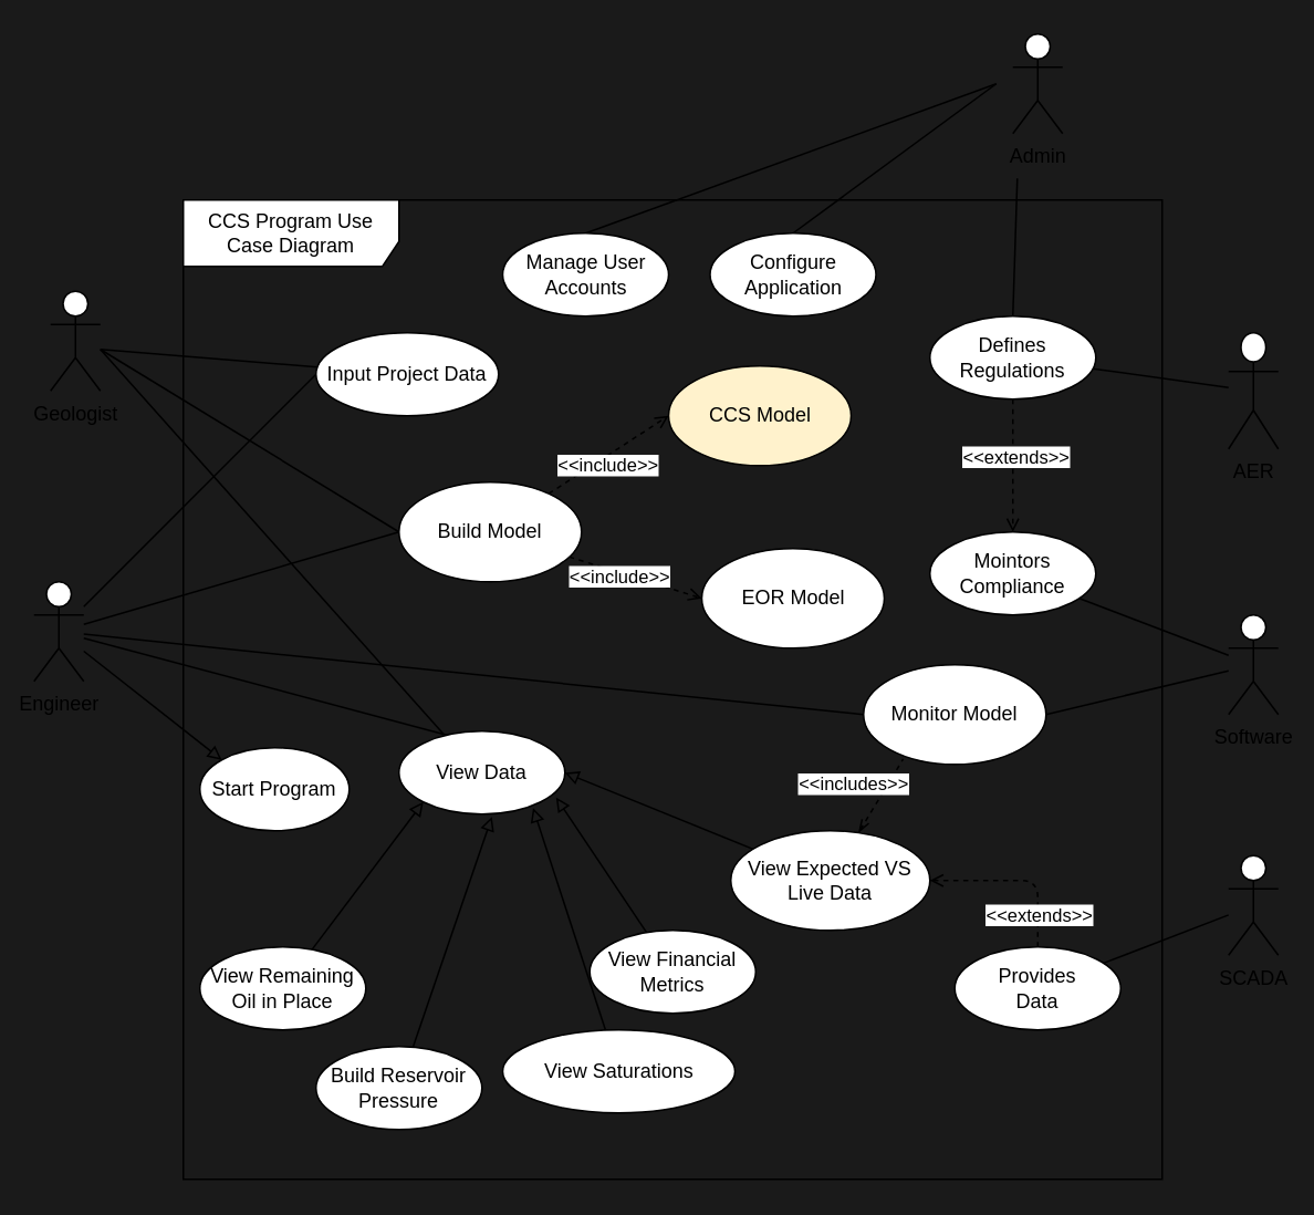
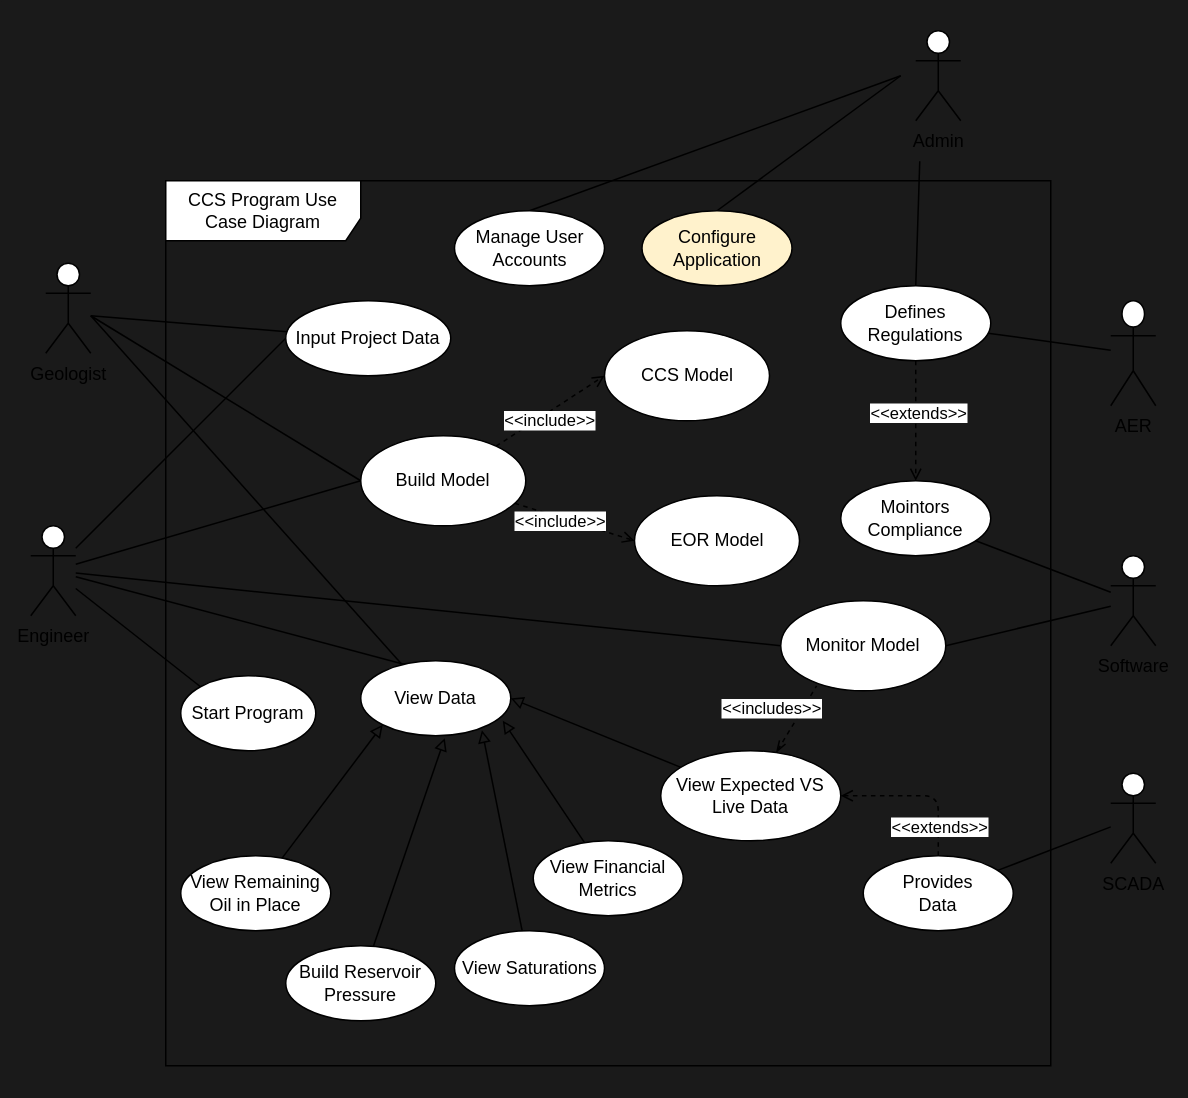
  <mxCell id="0" />
  <mxCell id="1" parent="0" />
  <mxCell id="2" value="CCS Program Use Case Diagram" style="shape=umlFrame;whiteSpace=wrap;html=1;width=130;height=40;" vertex="1" parent="1"><mxGeometry x="110" y="120" width="590" height="590" as="geometry" /></mxCell>
  <mxCell id="3" style="edgeStyle=none;html=1;entryX=0;entryY=0.5;entryDx=0;entryDy=0;endArrow=none;endFill=0;" parent="1" source="8" target="17" edge="1"><mxGeometry relative="1" as="geometry"><mxPoint x="-90" y="370" as="sourcePoint" /><mxPoint x="180" y="230" as="targetPoint" /></mxGeometry></mxCell>
  <mxCell id="4" style="edgeStyle=none;html=1;entryX=0;entryY=0.5;entryDx=0;entryDy=0;endArrow=none;endFill=0;" parent="1" source="8" target="29" edge="1"><mxGeometry relative="1" as="geometry" /></mxCell>
  <mxCell id="5" style="edgeStyle=none;html=1;entryX=0.293;entryY=0.05;entryDx=0;entryDy=0;entryPerimeter=0;endArrow=none;endFill=0;" parent="1" source="8" target="32" edge="1"><mxGeometry relative="1" as="geometry" /></mxCell>
  <mxCell id="6" style="edgeStyle=none;html=1;entryX=0;entryY=0.5;entryDx=0;entryDy=0;endArrow=none;endFill=0;" parent="1" source="8" target="39" edge="1"><mxGeometry relative="1" as="geometry"><mxPoint x="220" y="410" as="targetPoint" /></mxGeometry></mxCell>
- <mxCell id="7" style="edgeStyle=none;html=1;entryX=0;entryY=0;entryDx=0;entryDy=0;startArrow=none;startFill=0;endArrow=block;endFill=0;" edge="1" parent="1" source="8" target="55"><mxGeometry relative="1" as="geometry" /></mxCell>
+ <mxCell id="7" style="edgeStyle=none;html=1;entryX=0;entryY=0;entryDx=0;entryDy=0;startArrow=none;startFill=0;endArrow=none;endFill=0;" edge="1" parent="1" source="8" target="55"><mxGeometry relative="1" as="geometry" /></mxCell>
  <mxCell id="8" value="Engineer" style="shape=umlActor;verticalLabelPosition=bottom;verticalAlign=top;html=1;outlineConnect=0;" parent="1" vertex="1"><mxGeometry x="20" y="350" width="30" height="60" as="geometry" /></mxCell>
  <mxCell id="9" style="edgeStyle=none;html=1;entryX=0.5;entryY=0;entryDx=0;entryDy=0;endArrow=none;endFill=0;" parent="1" target="20" edge="1"><mxGeometry relative="1" as="geometry"><mxPoint x="600" y="50" as="sourcePoint" /></mxGeometry></mxCell>
  <mxCell id="10" style="edgeStyle=none;html=1;entryX=0.5;entryY=0;entryDx=0;entryDy=0;endArrow=none;endFill=0;" parent="1" target="21" edge="1"><mxGeometry relative="1" as="geometry"><mxPoint x="600" y="50" as="sourcePoint" /></mxGeometry></mxCell>
  <mxCell id="11" style="edgeStyle=none;html=1;entryX=0.5;entryY=0;entryDx=0;entryDy=0;exitX=-0.005;exitY=0.123;exitDx=0;exitDy=0;exitPerimeter=0;endArrow=none;endFill=0;" parent="1" target="24" edge="1"><mxGeometry relative="1" as="geometry"><mxPoint x="612.67" y="107.05" as="sourcePoint" /></mxGeometry></mxCell>
  <mxCell id="12" value="Admin" style="shape=umlActor;verticalLabelPosition=bottom;verticalAlign=top;html=1;outlineConnect=0;" parent="1" vertex="1"><mxGeometry x="610" y="20" width="30" height="60" as="geometry" /></mxCell>
  <mxCell id="13" style="edgeStyle=none;html=1;entryX=0;entryY=0.5;entryDx=0;entryDy=0;endArrow=none;endFill=0;" parent="1" target="29" edge="1"><mxGeometry relative="1" as="geometry"><mxPoint x="60" y="210" as="sourcePoint" /></mxGeometry></mxCell>
  <mxCell id="14" style="edgeStyle=none;html=1;endArrow=none;endFill=0;" parent="1" target="17" edge="1"><mxGeometry relative="1" as="geometry"><mxPoint x="60" y="210" as="sourcePoint" /></mxGeometry></mxCell>
  <mxCell id="15" style="edgeStyle=none;html=1;entryX=0.284;entryY=0.07;entryDx=0;entryDy=0;entryPerimeter=0;endArrow=none;endFill=0;" parent="1" target="32" edge="1"><mxGeometry relative="1" as="geometry"><mxPoint x="60" y="210" as="sourcePoint" /></mxGeometry></mxCell>
  <mxCell id="16" value="Geologist" style="shape=umlActor;verticalLabelPosition=bottom;verticalAlign=top;html=1;outlineConnect=0;" parent="1" vertex="1"><mxGeometry x="30" y="175" width="30" height="60" as="geometry" /></mxCell>
  <mxCell id="17" value="Input Project Data" style="ellipse;whiteSpace=wrap;html=1;" parent="1" vertex="1"><mxGeometry x="190" y="200" width="110" height="50" as="geometry" /></mxCell>
  <mxCell id="18" style="edgeStyle=none;html=1;entryX=0.947;entryY=0.8;entryDx=0;entryDy=0;endArrow=block;endFill=0;entryPerimeter=0;" edge="1" parent="1" source="19" target="32"><mxGeometry relative="1" as="geometry"><mxPoint x="300" y="540" as="targetPoint" /></mxGeometry></mxCell>
  <mxCell id="19" value="View Financial Metrics" style="ellipse;whiteSpace=wrap;html=1;" parent="1" vertex="1"><mxGeometry x="355" y="560" width="100" height="50" as="geometry" /></mxCell>
  <mxCell id="20" value="Manage User Accounts" style="ellipse;whiteSpace=wrap;html=1;" parent="1" vertex="1"><mxGeometry x="302.5" y="140" width="100" height="50" as="geometry" /></mxCell>
- <mxCell id="21" value="Configure Application" style="ellipse;whiteSpace=wrap;html=1;" parent="1" vertex="1"><mxGeometry x="427.5" y="140" width="100" height="50" as="geometry" /></mxCell>
+ <mxCell id="21" value="Configure Application" style="ellipse;whiteSpace=wrap;html=1;fillColor=#fff2cc;" parent="1" vertex="1"><mxGeometry x="427.5" y="140" width="100" height="50" as="geometry" /></mxCell>
  <mxCell id="22" style="edgeStyle=none;html=1;entryX=0.5;entryY=0;entryDx=0;entryDy=0;dashed=1;endArrow=open;endFill=0;" parent="1" source="24" target="45" edge="1"><mxGeometry relative="1" as="geometry"><mxPoint x="590" y="350" as="targetPoint" /></mxGeometry></mxCell>
  <mxCell id="23" value="&amp;lt;&amp;lt;extends&amp;gt;&amp;gt;" style="edgeLabel;html=1;align=center;verticalAlign=middle;resizable=0;points=[];" vertex="1" connectable="0" parent="22"><mxGeometry x="-0.158" y="1" relative="1" as="geometry"><mxPoint as="offset" /></mxGeometry></mxCell>
  <mxCell id="24" value="Defines Regulations" style="ellipse;whiteSpace=wrap;html=1;" parent="1" vertex="1"><mxGeometry x="560" y="190" width="100" height="50" as="geometry" /></mxCell>
  <mxCell id="25" style="edgeStyle=none;html=1;entryX=0;entryY=0.5;entryDx=0;entryDy=0;dashed=1;endArrow=open;endFill=0;" parent="1" source="29" target="31" edge="1"><mxGeometry relative="1" as="geometry" /></mxCell>
  <mxCell id="26" value="&amp;lt;&amp;lt;include&amp;gt;&amp;gt;" style="edgeLabel;html=1;align=center;verticalAlign=middle;resizable=0;points=[];" vertex="1" connectable="0" parent="25"><mxGeometry x="-0.243" y="-1" relative="1" as="geometry"><mxPoint y="1" as="offset" /></mxGeometry></mxCell>
  <mxCell id="27" style="edgeStyle=none;html=1;entryX=0;entryY=0.5;entryDx=0;entryDy=0;endArrow=open;endFill=0;dashed=1;" parent="1" source="29" target="30" edge="1"><mxGeometry relative="1" as="geometry" /></mxCell>
  <mxCell id="28" value="&amp;lt;&amp;lt;include&amp;gt;&amp;gt;" style="edgeLabel;html=1;align=center;verticalAlign=middle;resizable=0;points=[];" vertex="1" connectable="0" parent="27"><mxGeometry x="0.322" y="-1" relative="1" as="geometry"><mxPoint x="-13" y="13" as="offset" /></mxGeometry></mxCell>
  <mxCell id="29" value="Build Model" style="ellipse;whiteSpace=wrap;html=1;" parent="1" vertex="1"><mxGeometry x="240" y="290" width="110" height="60" as="geometry" /></mxCell>
- <mxCell id="30" value="CCS Model" style="ellipse;whiteSpace=wrap;html=1;fillColor=#fff2cc;" parent="1" vertex="1"><mxGeometry x="402.5" y="220" width="110" height="60" as="geometry" /></mxCell>
+ <mxCell id="30" value="CCS Model" style="ellipse;whiteSpace=wrap;html=1;" parent="1" vertex="1"><mxGeometry x="402.5" y="220" width="110" height="60" as="geometry" /></mxCell>
  <mxCell id="31" value="EOR Model" style="ellipse;whiteSpace=wrap;html=1;" parent="1" vertex="1"><mxGeometry x="422.5" y="330" width="110" height="60" as="geometry" /></mxCell>
  <mxCell id="32" value="View Data" style="ellipse;whiteSpace=wrap;html=1;" parent="1" vertex="1"><mxGeometry x="240" y="440" width="100" height="50" as="geometry" /></mxCell>
  <mxCell id="33" style="edgeStyle=none;html=1;endArrow=block;endFill=0;entryX=0.808;entryY=0.926;entryDx=0;entryDy=0;entryPerimeter=0;" edge="1" parent="1" source="34" target="32"><mxGeometry relative="1" as="geometry"><mxPoint x="270" y="500" as="targetPoint" /></mxGeometry></mxCell>
- <mxCell id="34" value="View Saturations" style="ellipse;whiteSpace=wrap;html=1;" parent="1" vertex="1"><mxGeometry x="302.5" y="620" width="140" height="50" as="geometry" /></mxCell>
+ <mxCell id="34" value="View Saturations" style="ellipse;whiteSpace=wrap;html=1;" parent="1" vertex="1"><mxGeometry x="302.5" y="620" width="100" height="50" as="geometry" /></mxCell>
  <mxCell id="35" style="edgeStyle=none;html=1;endArrow=block;endFill=0;entryX=0.56;entryY=1.032;entryDx=0;entryDy=0;entryPerimeter=0;" edge="1" parent="1" source="36" target="32"><mxGeometry relative="1" as="geometry"><mxPoint x="220" y="510" as="targetPoint" /></mxGeometry></mxCell>
  <mxCell id="36" value="Build Reservoir Pressure" style="ellipse;whiteSpace=wrap;html=1;" parent="1" vertex="1"><mxGeometry x="190" y="630" width="100" height="50" as="geometry" /></mxCell>
  <mxCell id="37" style="edgeStyle=none;html=1;endArrow=block;endFill=0;entryX=0;entryY=1;entryDx=0;entryDy=0;" edge="1" parent="1" source="38" target="32"><mxGeometry relative="1" as="geometry"><mxPoint x="220" y="510" as="targetPoint" /></mxGeometry></mxCell>
  <mxCell id="38" value="View Remaining Oil in Place" style="ellipse;whiteSpace=wrap;html=1;" parent="1" vertex="1"><mxGeometry x="120" y="570" width="100" height="50" as="geometry" /></mxCell>
  <mxCell id="39" value="Monitor Model" style="ellipse;whiteSpace=wrap;html=1;" parent="1" vertex="1"><mxGeometry x="520" y="400" width="110" height="60" as="geometry" /></mxCell>
  <mxCell id="40" value="" style="edgeStyle=none;html=1;endArrow=none;endFill=0;" parent="1" source="41" target="24" edge="1"><mxGeometry relative="1" as="geometry" /></mxCell>
  <mxCell id="41" value="AER" style="shape=umlActor;verticalLabelPosition=bottom;verticalAlign=top;html=1;outlineConnect=0;" parent="1" vertex="1"><mxGeometry x="740" y="200" width="30" height="70" as="geometry" /></mxCell>
  <mxCell id="42" style="edgeStyle=none;html=1;endArrow=none;endFill=0;" parent="1" source="44" edge="1"><mxGeometry relative="1" as="geometry"><mxPoint x="650" y="360" as="targetPoint" /></mxGeometry></mxCell>
  <mxCell id="43" style="edgeStyle=none;html=1;entryX=1;entryY=0.5;entryDx=0;entryDy=0;endArrow=none;endFill=0;" parent="1" source="44" target="39" edge="1"><mxGeometry relative="1" as="geometry"><mxPoint x="700" y="460" as="targetPoint" /></mxGeometry></mxCell>
  <mxCell id="44" value="Software" style="shape=umlActor;verticalLabelPosition=bottom;verticalAlign=top;html=1;outlineConnect=0;" parent="1" vertex="1"><mxGeometry x="740" y="370" width="30" height="60" as="geometry" /></mxCell>
  <mxCell id="45" value="Mointors&lt;br&gt;Compliance" style="ellipse;whiteSpace=wrap;html=1;" parent="1" vertex="1"><mxGeometry x="560" y="320" width="100" height="50" as="geometry" /></mxCell>
  <mxCell id="46" style="edgeStyle=none;html=1;entryX=0.217;entryY=0.947;entryDx=0;entryDy=0;entryPerimeter=0;dashed=1;endArrow=none;endFill=0;startArrow=openThin;startFill=0;" parent="1" source="49" target="39" edge="1"><mxGeometry relative="1" as="geometry"><mxPoint x="450" y="460" as="targetPoint" /></mxGeometry></mxCell>
  <mxCell id="47" value="&amp;lt;&amp;lt;includes&amp;gt;&amp;gt;" style="edgeLabel;html=1;align=center;verticalAlign=middle;resizable=0;points=[];" vertex="1" connectable="0" parent="46"><mxGeometry x="0.459" y="-2" relative="1" as="geometry"><mxPoint x="-25" y="2" as="offset" /></mxGeometry></mxCell>
  <mxCell id="48" style="edgeStyle=none;html=1;entryX=1;entryY=0.5;entryDx=0;entryDy=0;endArrow=block;endFill=0;" edge="1" parent="1" source="49" target="32"><mxGeometry relative="1" as="geometry"><mxPoint x="330" y="500" as="targetPoint" /></mxGeometry></mxCell>
  <mxCell id="49" value="View Expected VS Live Data" style="ellipse;whiteSpace=wrap;html=1;" parent="1" vertex="1"><mxGeometry x="440" y="500" width="120" height="60" as="geometry" /></mxCell>
  <mxCell id="50" value="" style="edgeStyle=none;html=1;endArrow=none;endFill=0;" parent="1" source="51" target="54" edge="1"><mxGeometry relative="1" as="geometry" /></mxCell>
  <mxCell id="51" value="SCADA" style="shape=umlActor;verticalLabelPosition=bottom;verticalAlign=top;html=1;outlineConnect=0;" parent="1" vertex="1"><mxGeometry x="740" y="515" width="30" height="60" as="geometry" /></mxCell>
  <mxCell id="52" style="edgeStyle=none;html=1;endArrow=open;endFill=0;dashed=1;entryX=1;entryY=0.5;entryDx=0;entryDy=0;" parent="1" source="54" target="49" edge="1"><mxGeometry relative="1" as="geometry"><mxPoint x="570" y="480" as="targetPoint" /><Array as="points"><mxPoint x="625" y="530" /></Array></mxGeometry></mxCell>
  <mxCell id="53" value="&amp;lt;&amp;lt;extends&amp;gt;&amp;gt;" style="edgeLabel;html=1;align=center;verticalAlign=middle;resizable=0;points=[];" vertex="1" connectable="0" parent="52"><mxGeometry x="0.349" y="-1" relative="1" as="geometry"><mxPoint x="31" y="21" as="offset" /></mxGeometry></mxCell>
  <mxCell id="54" value="Provides&lt;br&gt;Data" style="ellipse;whiteSpace=wrap;html=1;" parent="1" vertex="1"><mxGeometry x="575" y="570" width="100" height="50" as="geometry" /></mxCell>
  <mxCell id="55" value="Start Program" style="ellipse;whiteSpace=wrap;html=1;" vertex="1" parent="1"><mxGeometry x="120" y="450" width="90" height="50" as="geometry" /></mxCell>
